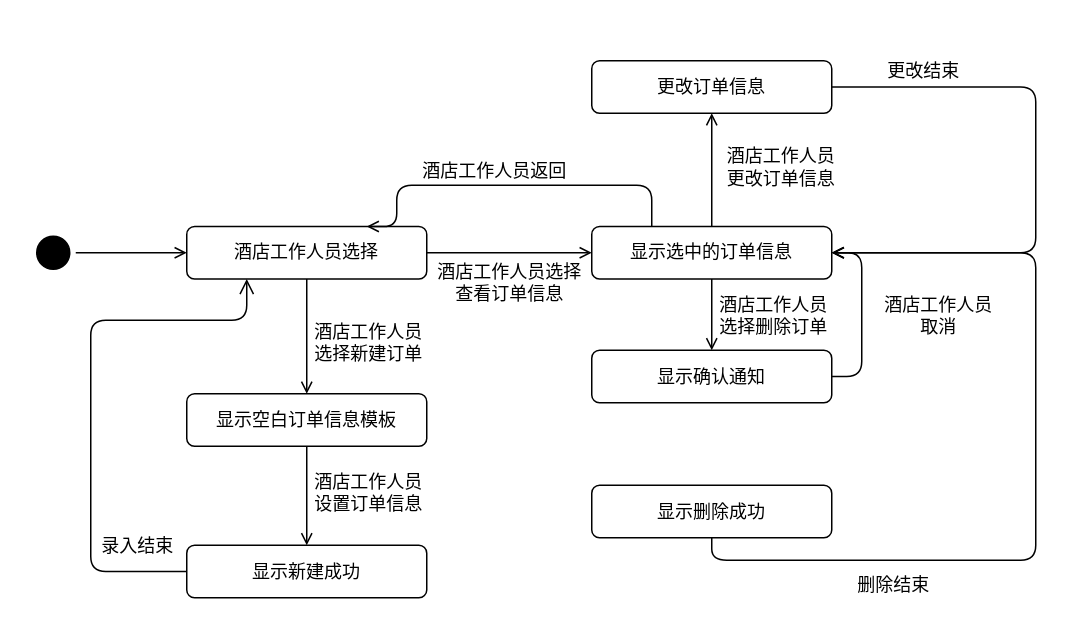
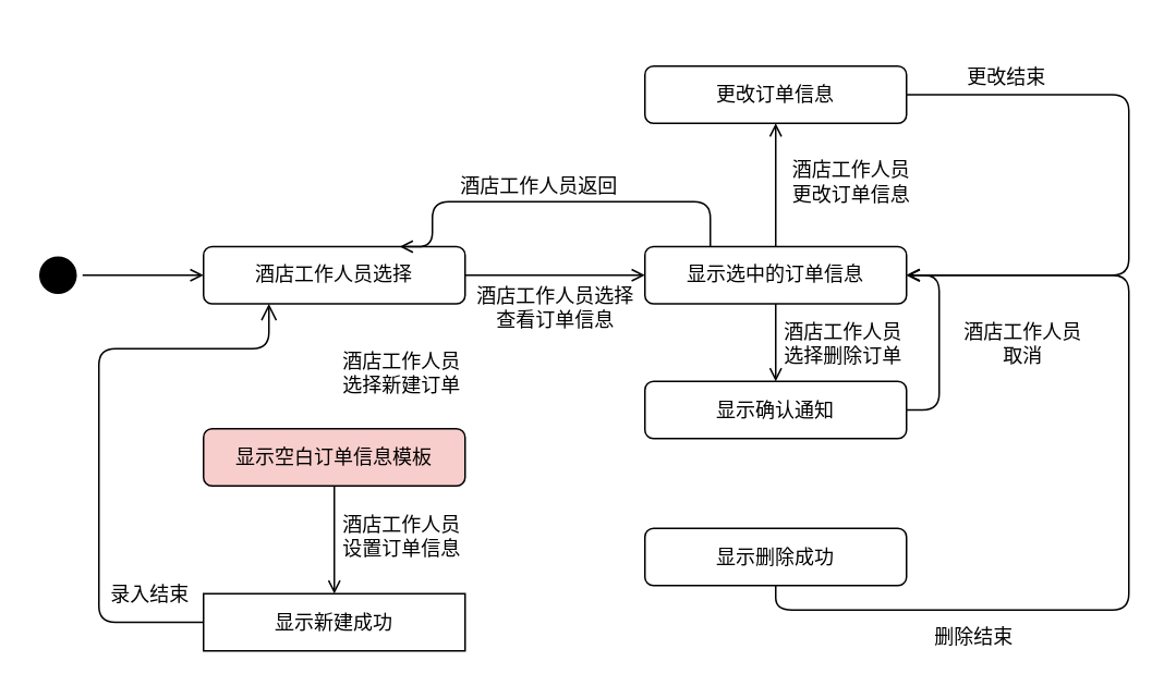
  <mxCell id="0" />
  <mxCell id="1" parent="0" />
  <mxCell id="2" style="edgeStyle=orthogonalEdgeStyle;rounded=0;comic=0;orthogonalLoop=1;jettySize=auto;html=1;entryX=0;entryY=0.5;entryDx=0;entryDy=0;shadow=0;endArrow=open;endFill=0;strokeColor=#000000;" parent="1" source="3" target="8" edge="1"><mxGeometry relative="1" as="geometry" /></mxCell>
  <mxCell id="3" value="" style="ellipse;html=1;shape=startState;fillColor=#000000;strokeColor=#000000;" parent="1" vertex="1"><mxGeometry x="20" y="153" width="30" height="30" as="geometry" /></mxCell>
  <mxCell id="4" value="" style="edgeStyle=orthogonalEdgeStyle;html=1;verticalAlign=bottom;endArrow=open;endSize=8;strokeColor=#000000;shadow=0;exitX=0;exitY=0.5;exitDx=0;exitDy=0;entryX=0.25;entryY=1;entryDx=0;entryDy=0;" parent="1" source="11" target="8" edge="1"><mxGeometry relative="1" as="geometry"><mxPoint x="140" y="183" as="targetPoint" /><mxPoint x="220" y="423" as="sourcePoint" /><Array as="points"><mxPoint x="60" y="381" /><mxPoint x="60" y="213" /><mxPoint x="164" y="213" /></Array></mxGeometry></mxCell>
  <mxCell id="5" value="录入结束" style="text;html=1;align=center;verticalAlign=middle;resizable=0;points=[];labelBackgroundColor=#ffffff;" parent="4" vertex="1" connectable="0"><mxGeometry x="-0.307" y="10" relative="1" as="geometry"><mxPoint x="40" y="44.5" as="offset" /></mxGeometry></mxCell>
  <mxCell id="6" value="" style="edgeStyle=orthogonalEdgeStyle;rounded=0;comic=0;orthogonalLoop=1;jettySize=auto;html=1;shadow=0;endArrow=open;endFill=0;strokeColor=#000000;" parent="1" source="8" target="15" edge="1"><mxGeometry relative="1" as="geometry" /></mxCell>
- <mxCell id="7" value="" style="edgeStyle=orthogonalEdgeStyle;rounded=0;comic=0;orthogonalLoop=1;jettySize=auto;html=1;shadow=0;endArrow=open;endFill=0;strokeColor=#000000;" parent="1" source="8" target="10" edge="1"><mxGeometry relative="1" as="geometry" /></mxCell>
  <mxCell id="8" value="酒店工作人员选择" style="rounded=1;whiteSpace=wrap;html=1;strokeColor=#000000;" parent="1" vertex="1"><mxGeometry x="124" y="150.5" width="160" height="35" as="geometry" /></mxCell>
  <mxCell id="9" value="" style="edgeStyle=orthogonalEdgeStyle;rounded=0;comic=0;orthogonalLoop=1;jettySize=auto;html=1;shadow=0;endArrow=open;endFill=0;strokeColor=#000000;" parent="1" source="10" target="11" edge="1"><mxGeometry relative="1" as="geometry" /></mxCell>
- <mxCell id="10" value="显示空白订单信息模板" style="rounded=1;whiteSpace=wrap;html=1;strokeColor=#000000;" parent="1" vertex="1"><mxGeometry x="124" y="262" width="160" height="35" as="geometry" /></mxCell>
- <mxCell id="11" value="显示新建成功" style="rounded=1;whiteSpace=wrap;html=1;strokeColor=#000000;" parent="1" vertex="1"><mxGeometry x="124" y="363" width="160" height="35" as="geometry" /></mxCell>
+ <mxCell id="10" value="显示空白订单信息模板" style="rounded=1;whiteSpace=wrap;html=1;strokeColor=#000000;fillColor=#f8cecc;" parent="1" vertex="1"><mxGeometry x="124" y="262" width="160" height="35" as="geometry" /></mxCell>
+ <mxCell id="11" value="显示新建成功" style="whiteSpace=wrap;html=1;strokeColor=#000000;rounded=0;" parent="1" vertex="1"><mxGeometry x="124" y="363" width="160" height="35" as="geometry" /></mxCell>
  <mxCell id="12" value="" style="edgeStyle=orthogonalEdgeStyle;rounded=0;comic=0;orthogonalLoop=1;jettySize=auto;html=1;shadow=0;endArrow=open;endFill=0;strokeColor=#000000;" parent="1" source="15" target="17" edge="1"><mxGeometry relative="1" as="geometry" /></mxCell>
  <mxCell id="13" style="edgeStyle=orthogonalEdgeStyle;rounded=1;comic=0;orthogonalLoop=1;jettySize=auto;html=1;exitX=0.25;exitY=0;exitDx=0;exitDy=0;entryX=0.75;entryY=0;entryDx=0;entryDy=0;shadow=0;endArrow=open;endFill=0;strokeColor=#000000;" parent="1" source="15" target="8" edge="1"><mxGeometry relative="1" as="geometry"><Array as="points"><mxPoint x="434" y="123" /><mxPoint x="264" y="123" /></Array></mxGeometry></mxCell>
  <mxCell id="14" value="酒店工作人员返回" style="text;html=1;align=center;verticalAlign=middle;resizable=0;points=[];labelBackgroundColor=#ffffff;" parent="13" vertex="1" connectable="0"><mxGeometry x="0.224" y="-10" relative="1" as="geometry"><mxPoint x="16.5" as="offset" /></mxGeometry></mxCell>
  <mxCell id="15" value="显示选中的订单信息" style="rounded=1;whiteSpace=wrap;html=1;strokeColor=#000000;" parent="1" vertex="1"><mxGeometry x="394" y="150.5" width="160" height="35" as="geometry" /></mxCell>
  <mxCell id="16" style="edgeStyle=orthogonalEdgeStyle;rounded=1;comic=0;orthogonalLoop=1;jettySize=auto;html=1;entryX=1;entryY=0.5;entryDx=0;entryDy=0;shadow=0;endArrow=open;endFill=0;strokeColor=#000000;exitX=1;exitY=0.5;exitDx=0;exitDy=0;" parent="1" source="17" target="15" edge="1"><mxGeometry relative="1" as="geometry" /></mxCell>
  <mxCell id="17" value="显示确认通知" style="rounded=1;whiteSpace=wrap;html=1;strokeColor=#000000;" parent="1" vertex="1"><mxGeometry x="394" y="233" width="160" height="35" as="geometry" /></mxCell>
  <mxCell id="18" style="edgeStyle=orthogonalEdgeStyle;rounded=1;comic=0;orthogonalLoop=1;jettySize=auto;html=1;exitX=0.5;exitY=1;exitDx=0;exitDy=0;entryX=1;entryY=0.5;entryDx=0;entryDy=0;shadow=0;endArrow=open;endFill=0;strokeColor=#000000;" parent="1" source="19" target="15" edge="1"><mxGeometry relative="1" as="geometry"><Array as="points"><mxPoint x="474" y="373" /><mxPoint x="690" y="373" /><mxPoint x="690" y="168" /></Array></mxGeometry></mxCell>
  <mxCell id="19" value="显示删除成功" style="rounded=1;whiteSpace=wrap;html=1;strokeColor=#000000;" parent="1" vertex="1"><mxGeometry x="394" y="323" width="160" height="35" as="geometry" /></mxCell>
  <mxCell id="20" value="" style="edgeStyle=orthogonalEdgeStyle;rounded=0;comic=0;orthogonalLoop=1;jettySize=auto;html=1;shadow=0;endArrow=open;endFill=0;strokeColor=#000000;exitX=0.5;exitY=0;exitDx=0;exitDy=0;" parent="1" source="15" target="22" edge="1"><mxGeometry relative="1" as="geometry"><mxPoint x="474" y="63" as="sourcePoint" /></mxGeometry></mxCell>
  <mxCell id="21" style="edgeStyle=orthogonalEdgeStyle;rounded=1;comic=0;orthogonalLoop=1;jettySize=auto;html=1;exitX=0;exitY=0.5;exitDx=0;exitDy=0;entryX=1;entryY=0.5;entryDx=0;entryDy=0;shadow=0;endArrow=open;endFill=0;strokeColor=#000000;" parent="1" source="22" target="15" edge="1"><mxGeometry relative="1" as="geometry"><Array as="points"><mxPoint x="690" y="58" /><mxPoint x="690" y="168" /></Array></mxGeometry></mxCell>
  <mxCell id="22" value="更改订单信息" style="rounded=1;whiteSpace=wrap;html=1;strokeColor=#000000;" parent="1" vertex="1"><mxGeometry x="394" y="40" width="160" height="35" as="geometry" /></mxCell>
  <mxCell id="23" value="&lt;span style=&quot;background-color: rgb(255 , 255 , 255)&quot;&gt;酒店工作人员&lt;br&gt;&lt;/span&gt;选择新建订单" style="text;html=1;align=center;verticalAlign=middle;resizable=0;points=[];autosize=1;" parent="1" vertex="1"><mxGeometry x="200" y="213" width="90" height="30" as="geometry" /></mxCell>
  <mxCell id="24" value="&lt;span style=&quot;background-color: rgb(255 , 255 , 255)&quot;&gt;酒店工作人员&lt;br&gt;&lt;/span&gt;设置订单信息" style="text;html=1;align=center;verticalAlign=middle;resizable=0;points=[];autosize=1;" parent="1" vertex="1"><mxGeometry x="200" y="313" width="90" height="30" as="geometry" /></mxCell>
  <mxCell id="25" value="&lt;span style=&quot;background-color: rgb(255 , 255 , 255)&quot;&gt;酒店工作人员&lt;br&gt;&lt;/span&gt;选择删除订单" style="text;html=1;align=center;verticalAlign=middle;resizable=0;points=[];autosize=1;" parent="1" vertex="1"><mxGeometry x="470" y="195" width="90" height="30" as="geometry" /></mxCell>
  <mxCell id="26" value="&lt;span style=&quot;color: rgba(0 , 0 , 0 , 0) ; font-family: monospace ; font-size: 0px&quot;&gt;%3CmxGraphModel%3E%3Croot%3E%3CmxCell%20id%3D%220%22%2F%3E%3CmxCell%20id%3D%221%22%20parent%3D%220%22%2F%3E%3CmxCell%20id%3D%222%22%20value%3D%22%E7%94%A8%E6%88%B7%E9%80%89%E6%8B%A9%26lt%3Bbr%26gt%3B%E6%9B%B4%E6%94%B9%E4%BF%A1%E6%81%AF%22%20style%3D%22text%3Bhtml%3D1%3Balign%3Dcenter%3BverticalAlign%3Dmiddle%3Bresizable%3D0%3Bpoints%3D%5B%5D%3Bautosize%3D1%3B%22%20vertex%3D%221%22%20parent%3D%221%22%3E%3CmxGeometry%20x%3D%22670%22%20y%3D%22260%22%20width%3D%2260%22%20height%3D%2230%22%20as%3D%22geometry%22%2F%3E%3C%2FmxCell%3E%3C%2Froot%3E%3C%2FmxGraphModel%3E&lt;/span&gt;" style="text;html=1;align=center;verticalAlign=middle;resizable=0;points=[];autosize=1;" parent="1" vertex="1"><mxGeometry x="498" y="20" width="20" height="20" as="geometry" /></mxCell>
  <mxCell id="27" value="&lt;span style=&quot;background-color: rgb(255 , 255 , 255)&quot;&gt;酒店工作人员&lt;br&gt;&lt;/span&gt;更改订单信息" style="text;html=1;align=center;verticalAlign=middle;resizable=0;points=[];autosize=1;" parent="1" vertex="1"><mxGeometry x="475" y="96" width="90" height="30" as="geometry" /></mxCell>
  <mxCell id="28" value="&lt;span style=&quot;background-color: rgb(255 , 255 , 255)&quot;&gt;酒店工作人员&lt;/span&gt;选择&lt;br&gt;查看订单信息" style="text;html=1;align=center;verticalAlign=middle;resizable=0;points=[];autosize=1;" parent="1" vertex="1"><mxGeometry x="284" y="173" width="110" height="30" as="geometry" /></mxCell>
  <mxCell id="29" value="删除结束" style="text;html=1;align=center;verticalAlign=middle;resizable=0;points=[];labelBackgroundColor=#ffffff;" parent="1" vertex="1" connectable="0"><mxGeometry x="530" y="363" as="geometry"><mxPoint x="64" y="26" as="offset" /></mxGeometry></mxCell>
  <mxCell id="30" value="更改结束" style="text;html=1;align=center;verticalAlign=middle;resizable=0;points=[];labelBackgroundColor=#ffffff;" parent="1" vertex="1" connectable="0"><mxGeometry x="550" y="20" as="geometry"><mxPoint x="64" y="26" as="offset" /></mxGeometry></mxCell>
  <mxCell id="31" value="&lt;span style=&quot;background-color: rgb(255 , 255 , 255)&quot;&gt;酒店工作人员&lt;br&gt;&lt;/span&gt;取消" style="text;html=1;align=center;verticalAlign=middle;resizable=0;points=[];autosize=1;" parent="1" vertex="1"><mxGeometry x="580" y="195" width="90" height="30" as="geometry" /></mxCell>
